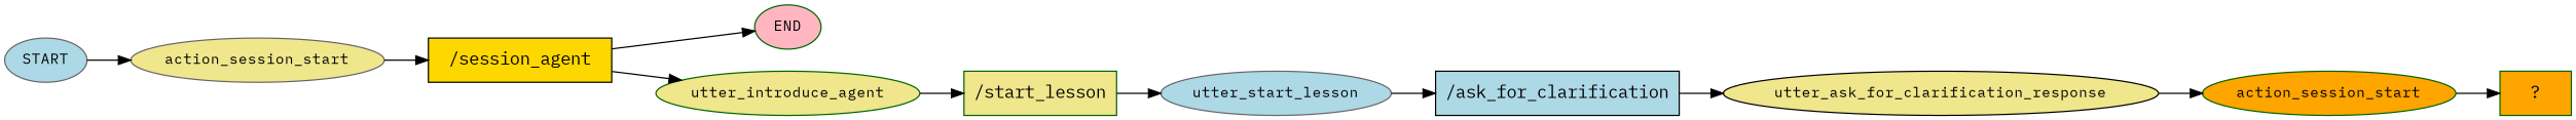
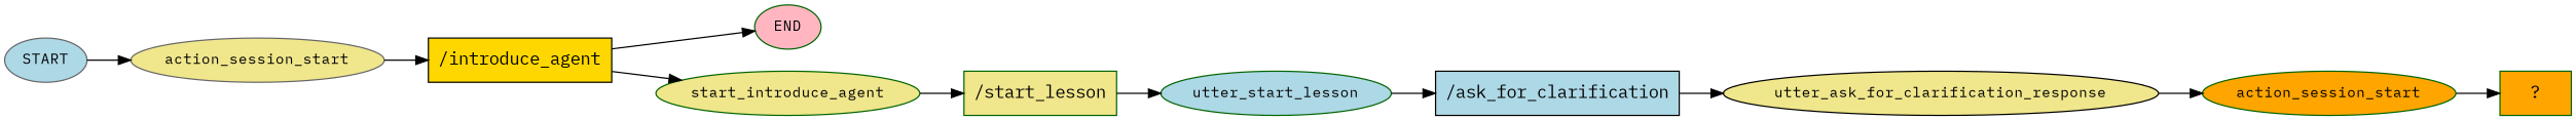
  digraph {
    fontname="IBM Plex Mono"
    rankdir=LR
    node [color=darkgreen fillcolor=khaki fontname="IBM Plex Mono" fontsize=12 style=filled]
    edge [fontname="IBM Plex Mono"]
    n1 [color=gray40 fillcolor=lightblue label=START]
    n2 [color=gray40 label=action_session_start]
    n3 [fillcolor=lightpink label=END]
-   n4 [color=black fillcolor=gold label="/session_agent" shape=rect fontsize=""]
-   n5 [label=utter_introduce_agent]
+   n4 [color=black fillcolor=gold label="/introduce_agent" shape=rect fontsize=""]
+   n5 [label=start_introduce_agent]
    n6 [label="/start_lesson" shape=rect fontsize=""]
-   n7 [color=gray40 fillcolor=lightblue label=utter_start_lesson]
+   n7 [fillcolor=lightblue label=utter_start_lesson]
    n8 [color=black fillcolor=lightblue label="/ask_for_clarification" shape=rect fontsize=""]
    n9 [color=black label=utter_ask_for_clarification_response]
    n10 [fillcolor=orange label=action_session_start]
    n11 [fillcolor=orange label="  ?  " shape=rect fontsize=""]
    n1 -> n2
    n2 -> n4
    n4 -> n3
    n4 -> n5
    n5 -> n6
    n6 -> n7
    n7 -> n8
    n8 -> n9
    n9 -> n10
    n10 -> n11
  }
